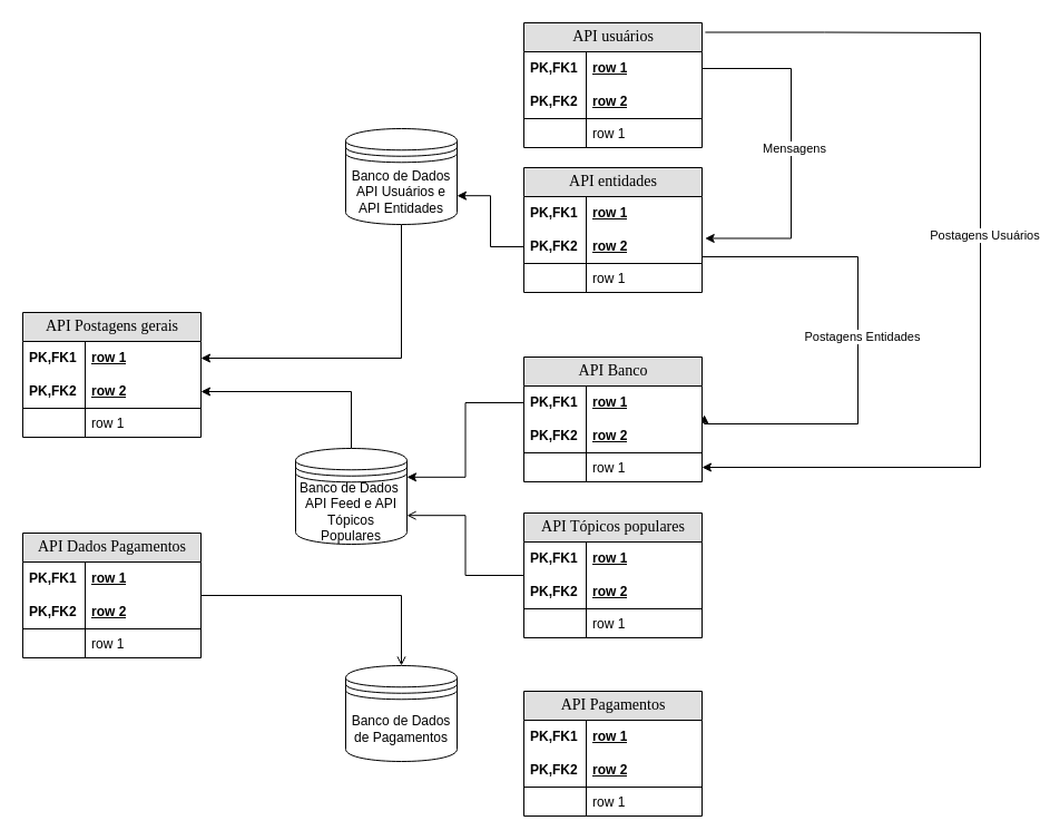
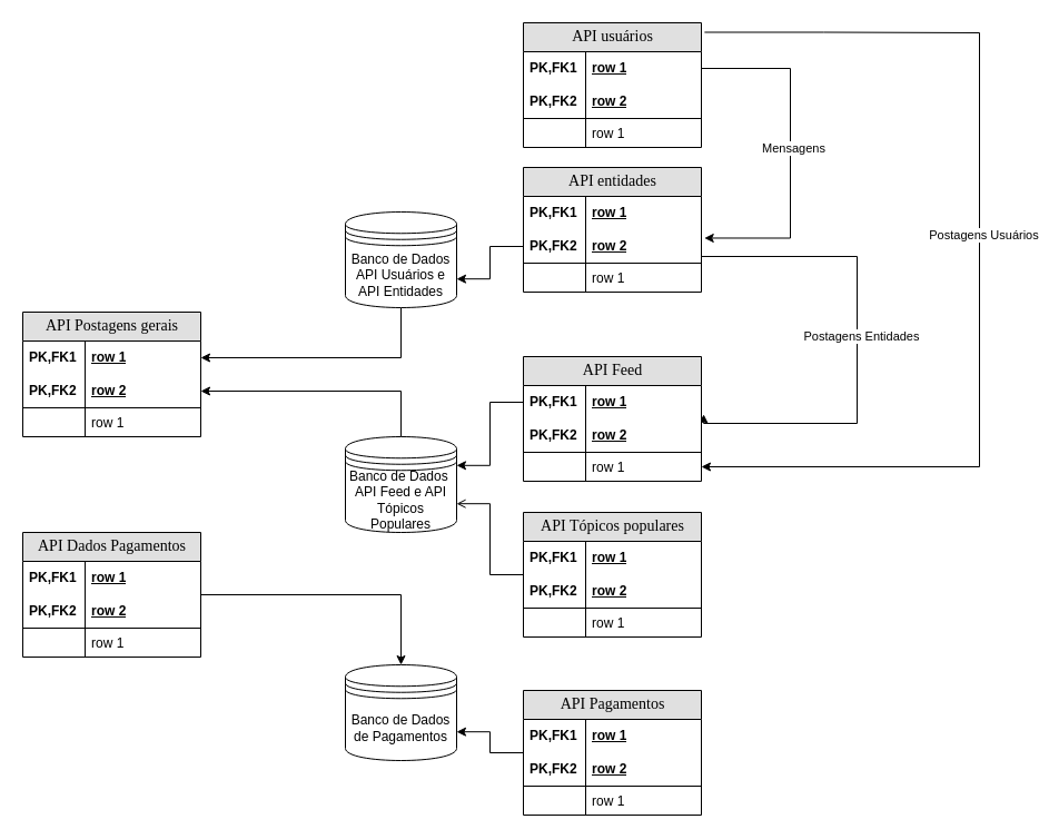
  <mxCell id="0" />
  <mxCell id="1" parent="0" />
  <mxCell id="2" style="edgeStyle=orthogonalEdgeStyle;rounded=0;orthogonalLoop=1;jettySize=auto;html=1;entryX=1;entryY=0.5;entryDx=0;entryDy=0;" edge="1" parent="1" source="3" target="57"><mxGeometry relative="1" as="geometry" /></mxCell>
- <mxCell id="3" value="Banco de Dados API Usuários e API Entidades" style="shape=datastore;whiteSpace=wrap;html=1;" vertex="1" parent="1"><mxGeometry x="310" y="115" width="100" height="86" as="geometry" /></mxCell>
+ <mxCell id="3" value="Banco de Dados API Usuários e API Entidades" style="shape=datastore;whiteSpace=wrap;html=1;" vertex="1" parent="1"><mxGeometry x="310" y="190" width="100" height="86" as="geometry" /></mxCell>
  <mxCell id="4" style="edgeStyle=orthogonalEdgeStyle;rounded=0;orthogonalLoop=1;jettySize=auto;html=1;entryX=1;entryY=0.5;entryDx=0;entryDy=0;" edge="1" parent="1" source="5" target="59"><mxGeometry relative="1" as="geometry" /></mxCell>
- <mxCell id="5" value="Banco de Dados&amp;nbsp; API Feed e API Tópicos Populares" style="shape=datastore;whiteSpace=wrap;html=1;" vertex="1" parent="1"><mxGeometry x="265" y="402" width="100" height="86" as="geometry" /></mxCell>
+ <mxCell id="5" value="Banco de Dados&amp;nbsp; API Feed e API Tópicos Populares" style="shape=datastore;whiteSpace=wrap;html=1;" vertex="1" parent="1"><mxGeometry x="310" y="392" width="100" height="86" as="geometry" /></mxCell>
  <mxCell id="6" value="Banco de Dados de Pagamentos" style="shape=datastore;whiteSpace=wrap;html=1;" vertex="1" parent="1"><mxGeometry x="310" y="597" width="100" height="86" as="geometry" /></mxCell>
  <mxCell id="7" style="edgeStyle=orthogonalEdgeStyle;rounded=0;orthogonalLoop=1;jettySize=auto;html=1;entryX=1.013;entryY=0.861;entryDx=0;entryDy=0;entryPerimeter=0;" edge="1" parent="1" target="33"><mxGeometry relative="1" as="geometry"><mxPoint x="631.92" y="581.95" as="targetPoint" /><mxPoint x="630" y="230" as="sourcePoint" /><Array as="points"><mxPoint x="770" y="230" /><mxPoint x="770" y="380" /><mxPoint x="632" y="380" /></Array></mxGeometry></mxCell>
  <mxCell id="8" value="Postagens Entidades" style="edgeLabel;html=1;align=center;verticalAlign=middle;resizable=0;points=[];" vertex="1" connectable="0" parent="7"><mxGeometry x="-0.032" y="3" relative="1" as="geometry"><mxPoint as="offset" /></mxGeometry></mxCell>
  <mxCell id="9" value="API usuários" style="swimlane;html=1;fontStyle=0;childLayout=stackLayout;horizontal=1;startSize=26;fillColor=#e0e0e0;horizontalStack=0;resizeParent=1;resizeLast=0;collapsible=1;marginBottom=0;swimlaneFillColor=#ffffff;align=center;rounded=0;shadow=0;comic=0;labelBackgroundColor=none;strokeWidth=1;fontFamily=Verdana;fontSize=14" vertex="1" parent="1"><mxGeometry x="470" y="20" width="160" height="112" as="geometry" /></mxCell>
  <mxCell id="10" value="row 1" style="shape=partialRectangle;top=0;left=0;right=0;bottom=0;html=1;align=left;verticalAlign=middle;fillColor=none;spacingLeft=60;spacingRight=4;whiteSpace=wrap;overflow=hidden;rotatable=0;points=[[0,0.5],[1,0.5]];portConstraint=eastwest;dropTarget=0;fontStyle=5;" vertex="1" parent="9"><mxGeometry y="26" width="160" height="30" as="geometry" /></mxCell>
  <mxCell id="11" value="PK,FK1" style="shape=partialRectangle;fontStyle=1;top=0;left=0;bottom=0;html=1;fillColor=none;align=left;verticalAlign=middle;spacingLeft=4;spacingRight=4;whiteSpace=wrap;overflow=hidden;rotatable=0;points=[];portConstraint=eastwest;part=1;" vertex="1" connectable="0" parent="10"><mxGeometry width="56" height="30" as="geometry" /></mxCell>
  <mxCell id="12" value="row 2" style="shape=partialRectangle;top=0;left=0;right=0;bottom=1;html=1;align=left;verticalAlign=middle;fillColor=none;spacingLeft=60;spacingRight=4;whiteSpace=wrap;overflow=hidden;rotatable=0;points=[[0,0.5],[1,0.5]];portConstraint=eastwest;dropTarget=0;fontStyle=5;" vertex="1" parent="9"><mxGeometry y="56" width="160" height="30" as="geometry" /></mxCell>
  <mxCell id="13" value="PK,FK2" style="shape=partialRectangle;fontStyle=1;top=0;left=0;bottom=0;html=1;fillColor=none;align=left;verticalAlign=middle;spacingLeft=4;spacingRight=4;whiteSpace=wrap;overflow=hidden;rotatable=0;points=[];portConstraint=eastwest;part=1;" vertex="1" connectable="0" parent="12"><mxGeometry width="56" height="30" as="geometry" /></mxCell>
  <mxCell id="14" value="row 1" style="shape=partialRectangle;top=0;left=0;right=0;bottom=0;html=1;align=left;verticalAlign=top;fillColor=none;spacingLeft=60;spacingRight=4;whiteSpace=wrap;overflow=hidden;rotatable=0;points=[[0,0.5],[1,0.5]];portConstraint=eastwest;dropTarget=0;" vertex="1" parent="9"><mxGeometry y="86" width="160" height="26" as="geometry" /></mxCell>
  <mxCell id="15" value="" style="shape=partialRectangle;top=0;left=0;bottom=0;html=1;fillColor=none;align=left;verticalAlign=top;spacingLeft=4;spacingRight=4;whiteSpace=wrap;overflow=hidden;rotatable=0;points=[];portConstraint=eastwest;part=1;" vertex="1" connectable="0" parent="14"><mxGeometry width="56" height="26" as="geometry" /></mxCell>
  <mxCell id="16" value="API entidades" style="swimlane;html=1;fontStyle=0;childLayout=stackLayout;horizontal=1;startSize=26;fillColor=#e0e0e0;horizontalStack=0;resizeParent=1;resizeLast=0;collapsible=1;marginBottom=0;swimlaneFillColor=#ffffff;align=center;rounded=0;shadow=0;comic=0;labelBackgroundColor=none;strokeWidth=1;fontFamily=Verdana;fontSize=14" vertex="1" parent="1"><mxGeometry x="470" y="150" width="160" height="112" as="geometry" /></mxCell>
  <mxCell id="17" value="row 1" style="shape=partialRectangle;top=0;left=0;right=0;bottom=0;html=1;align=left;verticalAlign=middle;fillColor=none;spacingLeft=60;spacingRight=4;whiteSpace=wrap;overflow=hidden;rotatable=0;points=[[0,0.5],[1,0.5]];portConstraint=eastwest;dropTarget=0;fontStyle=5;" vertex="1" parent="16"><mxGeometry y="26" width="160" height="30" as="geometry" /></mxCell>
  <mxCell id="18" value="PK,FK1" style="shape=partialRectangle;fontStyle=1;top=0;left=0;bottom=0;html=1;fillColor=none;align=left;verticalAlign=middle;spacingLeft=4;spacingRight=4;whiteSpace=wrap;overflow=hidden;rotatable=0;points=[];portConstraint=eastwest;part=1;" vertex="1" connectable="0" parent="17"><mxGeometry width="56" height="30" as="geometry" /></mxCell>
  <mxCell id="19" value="row 2" style="shape=partialRectangle;top=0;left=0;right=0;bottom=1;html=1;align=left;verticalAlign=middle;fillColor=none;spacingLeft=60;spacingRight=4;whiteSpace=wrap;overflow=hidden;rotatable=0;points=[[0,0.5],[1,0.5]];portConstraint=eastwest;dropTarget=0;fontStyle=5;" vertex="1" parent="16"><mxGeometry y="56" width="160" height="30" as="geometry" /></mxCell>
  <mxCell id="20" value="PK,FK2" style="shape=partialRectangle;fontStyle=1;top=0;left=0;bottom=0;html=1;fillColor=none;align=left;verticalAlign=middle;spacingLeft=4;spacingRight=4;whiteSpace=wrap;overflow=hidden;rotatable=0;points=[];portConstraint=eastwest;part=1;" vertex="1" connectable="0" parent="19"><mxGeometry width="56" height="30" as="geometry" /></mxCell>
  <mxCell id="21" value="row 1" style="shape=partialRectangle;top=0;left=0;right=0;bottom=0;html=1;align=left;verticalAlign=top;fillColor=none;spacingLeft=60;spacingRight=4;whiteSpace=wrap;overflow=hidden;rotatable=0;points=[[0,0.5],[1,0.5]];portConstraint=eastwest;dropTarget=0;" vertex="1" parent="16"><mxGeometry y="86" width="160" height="26" as="geometry" /></mxCell>
  <mxCell id="22" value="" style="shape=partialRectangle;top=0;left=0;bottom=0;html=1;fillColor=none;align=left;verticalAlign=top;spacingLeft=4;spacingRight=4;whiteSpace=wrap;overflow=hidden;rotatable=0;points=[];portConstraint=eastwest;part=1;" vertex="1" connectable="0" parent="21"><mxGeometry width="56" height="26" as="geometry" /></mxCell>
  <mxCell id="23" style="edgeStyle=orthogonalEdgeStyle;rounded=0;orthogonalLoop=1;jettySize=auto;html=1;entryX=1;entryY=0.7;entryDx=0;entryDy=0;" edge="1" parent="1" source="19" target="3"><mxGeometry relative="1" as="geometry" /></mxCell>
  <mxCell id="24" style="edgeStyle=orthogonalEdgeStyle;rounded=0;orthogonalLoop=1;jettySize=auto;html=1;entryX=1;entryY=0.7;entryDx=0;entryDy=0;endArrow=open;" edge="1" parent="1" source="25" target="5"><mxGeometry relative="1" as="geometry" /></mxCell>
  <mxCell id="25" value="API Tópicos populares" style="swimlane;html=1;fontStyle=0;childLayout=stackLayout;horizontal=1;startSize=26;fillColor=#e0e0e0;horizontalStack=0;resizeParent=1;resizeLast=0;collapsible=1;marginBottom=0;swimlaneFillColor=#ffffff;align=center;rounded=0;shadow=0;comic=0;labelBackgroundColor=none;strokeWidth=1;fontFamily=Verdana;fontSize=14" vertex="1" parent="1"><mxGeometry x="470" y="460" width="160" height="112" as="geometry" /></mxCell>
  <mxCell id="26" value="row 1" style="shape=partialRectangle;top=0;left=0;right=0;bottom=0;html=1;align=left;verticalAlign=middle;fillColor=none;spacingLeft=60;spacingRight=4;whiteSpace=wrap;overflow=hidden;rotatable=0;points=[[0,0.5],[1,0.5]];portConstraint=eastwest;dropTarget=0;fontStyle=5;" vertex="1" parent="25"><mxGeometry y="26" width="160" height="30" as="geometry" /></mxCell>
  <mxCell id="27" value="PK,FK1" style="shape=partialRectangle;fontStyle=1;top=0;left=0;bottom=0;html=1;fillColor=none;align=left;verticalAlign=middle;spacingLeft=4;spacingRight=4;whiteSpace=wrap;overflow=hidden;rotatable=0;points=[];portConstraint=eastwest;part=1;" vertex="1" connectable="0" parent="26"><mxGeometry width="56" height="30" as="geometry" /></mxCell>
  <mxCell id="28" value="row 2" style="shape=partialRectangle;top=0;left=0;right=0;bottom=1;html=1;align=left;verticalAlign=middle;fillColor=none;spacingLeft=60;spacingRight=4;whiteSpace=wrap;overflow=hidden;rotatable=0;points=[[0,0.5],[1,0.5]];portConstraint=eastwest;dropTarget=0;fontStyle=5;" vertex="1" parent="25"><mxGeometry y="56" width="160" height="30" as="geometry" /></mxCell>
  <mxCell id="29" value="PK,FK2" style="shape=partialRectangle;fontStyle=1;top=0;left=0;bottom=0;html=1;fillColor=none;align=left;verticalAlign=middle;spacingLeft=4;spacingRight=4;whiteSpace=wrap;overflow=hidden;rotatable=0;points=[];portConstraint=eastwest;part=1;" vertex="1" connectable="0" parent="28"><mxGeometry width="56" height="30" as="geometry" /></mxCell>
  <mxCell id="30" value="row 1" style="shape=partialRectangle;top=0;left=0;right=0;bottom=0;html=1;align=left;verticalAlign=top;fillColor=none;spacingLeft=60;spacingRight=4;whiteSpace=wrap;overflow=hidden;rotatable=0;points=[[0,0.5],[1,0.5]];portConstraint=eastwest;dropTarget=0;" vertex="1" parent="25"><mxGeometry y="86" width="160" height="26" as="geometry" /></mxCell>
  <mxCell id="31" value="" style="shape=partialRectangle;top=0;left=0;bottom=0;html=1;fillColor=none;align=left;verticalAlign=top;spacingLeft=4;spacingRight=4;whiteSpace=wrap;overflow=hidden;rotatable=0;points=[];portConstraint=eastwest;part=1;" vertex="1" connectable="0" parent="30"><mxGeometry width="56" height="26" as="geometry" /></mxCell>
- <mxCell id="32" value="API Banco" style="swimlane;html=1;fontStyle=0;childLayout=stackLayout;horizontal=1;startSize=26;fillColor=#e0e0e0;horizontalStack=0;resizeParent=1;resizeLast=0;collapsible=1;marginBottom=0;swimlaneFillColor=#ffffff;align=center;rounded=0;shadow=0;comic=0;labelBackgroundColor=none;strokeWidth=1;fontFamily=Verdana;fontSize=14" vertex="1" parent="1"><mxGeometry x="470" y="320" width="160" height="112" as="geometry" /></mxCell>
+ <mxCell id="32" value="API Feed" style="swimlane;html=1;fontStyle=0;childLayout=stackLayout;horizontal=1;startSize=26;fillColor=#e0e0e0;horizontalStack=0;resizeParent=1;resizeLast=0;collapsible=1;marginBottom=0;swimlaneFillColor=#ffffff;align=center;rounded=0;shadow=0;comic=0;labelBackgroundColor=none;strokeWidth=1;fontFamily=Verdana;fontSize=14" vertex="1" parent="1"><mxGeometry x="470" y="320" width="160" height="112" as="geometry" /></mxCell>
  <mxCell id="33" value="row 1" style="shape=partialRectangle;top=0;left=0;right=0;bottom=0;html=1;align=left;verticalAlign=middle;fillColor=none;spacingLeft=60;spacingRight=4;whiteSpace=wrap;overflow=hidden;rotatable=0;points=[[0,0.5],[1,0.5]];portConstraint=eastwest;dropTarget=0;fontStyle=5;" vertex="1" parent="32"><mxGeometry y="26" width="160" height="30" as="geometry" /></mxCell>
  <mxCell id="34" value="PK,FK1" style="shape=partialRectangle;fontStyle=1;top=0;left=0;bottom=0;html=1;fillColor=none;align=left;verticalAlign=middle;spacingLeft=4;spacingRight=4;whiteSpace=wrap;overflow=hidden;rotatable=0;points=[];portConstraint=eastwest;part=1;" vertex="1" connectable="0" parent="33"><mxGeometry width="56" height="30" as="geometry" /></mxCell>
  <mxCell id="35" value="row 2" style="shape=partialRectangle;top=0;left=0;right=0;bottom=1;html=1;align=left;verticalAlign=middle;fillColor=none;spacingLeft=60;spacingRight=4;whiteSpace=wrap;overflow=hidden;rotatable=0;points=[[0,0.5],[1,0.5]];portConstraint=eastwest;dropTarget=0;fontStyle=5;" vertex="1" parent="32"><mxGeometry y="56" width="160" height="30" as="geometry" /></mxCell>
  <mxCell id="36" value="PK,FK2" style="shape=partialRectangle;fontStyle=1;top=0;left=0;bottom=0;html=1;fillColor=none;align=left;verticalAlign=middle;spacingLeft=4;spacingRight=4;whiteSpace=wrap;overflow=hidden;rotatable=0;points=[];portConstraint=eastwest;part=1;" vertex="1" connectable="0" parent="35"><mxGeometry width="56" height="30" as="geometry" /></mxCell>
  <mxCell id="37" value="row 1" style="shape=partialRectangle;top=0;left=0;right=0;bottom=0;html=1;align=left;verticalAlign=top;fillColor=none;spacingLeft=60;spacingRight=4;whiteSpace=wrap;overflow=hidden;rotatable=0;points=[[0,0.5],[1,0.5]];portConstraint=eastwest;dropTarget=0;" vertex="1" parent="32"><mxGeometry y="86" width="160" height="26" as="geometry" /></mxCell>
  <mxCell id="38" value="" style="shape=partialRectangle;top=0;left=0;bottom=0;html=1;fillColor=none;align=left;verticalAlign=top;spacingLeft=4;spacingRight=4;whiteSpace=wrap;overflow=hidden;rotatable=0;points=[];portConstraint=eastwest;part=1;" vertex="1" connectable="0" parent="37"><mxGeometry width="56" height="26" as="geometry" /></mxCell>
  <mxCell id="39" style="edgeStyle=orthogonalEdgeStyle;rounded=0;orthogonalLoop=1;jettySize=auto;html=1;entryX=1;entryY=0.3;entryDx=0;entryDy=0;" edge="1" parent="1" source="33" target="5"><mxGeometry relative="1" as="geometry" /></mxCell>
+ <mxCell id="40" style="edgeStyle=orthogonalEdgeStyle;rounded=0;orthogonalLoop=1;jettySize=auto;html=1;entryX=1;entryY=0.7;entryDx=0;entryDy=0;" edge="1" parent="1" source="41" target="6"><mxGeometry relative="1" as="geometry" /></mxCell>
  <mxCell id="41" value="API Pagamentos" style="swimlane;html=1;fontStyle=0;childLayout=stackLayout;horizontal=1;startSize=26;fillColor=#e0e0e0;horizontalStack=0;resizeParent=1;resizeLast=0;collapsible=1;marginBottom=0;swimlaneFillColor=#ffffff;align=center;rounded=0;shadow=0;comic=0;labelBackgroundColor=none;strokeWidth=1;fontFamily=Verdana;fontSize=14" vertex="1" parent="1"><mxGeometry x="470" y="620" width="160" height="112" as="geometry" /></mxCell>
  <mxCell id="42" value="row 1" style="shape=partialRectangle;top=0;left=0;right=0;bottom=0;html=1;align=left;verticalAlign=middle;fillColor=none;spacingLeft=60;spacingRight=4;whiteSpace=wrap;overflow=hidden;rotatable=0;points=[[0,0.5],[1,0.5]];portConstraint=eastwest;dropTarget=0;fontStyle=5;" vertex="1" parent="41"><mxGeometry y="26" width="160" height="30" as="geometry" /></mxCell>
  <mxCell id="43" value="PK,FK1" style="shape=partialRectangle;fontStyle=1;top=0;left=0;bottom=0;html=1;fillColor=none;align=left;verticalAlign=middle;spacingLeft=4;spacingRight=4;whiteSpace=wrap;overflow=hidden;rotatable=0;points=[];portConstraint=eastwest;part=1;" vertex="1" connectable="0" parent="42"><mxGeometry width="56" height="30" as="geometry" /></mxCell>
  <mxCell id="44" value="row 2" style="shape=partialRectangle;top=0;left=0;right=0;bottom=1;html=1;align=left;verticalAlign=middle;fillColor=none;spacingLeft=60;spacingRight=4;whiteSpace=wrap;overflow=hidden;rotatable=0;points=[[0,0.5],[1,0.5]];portConstraint=eastwest;dropTarget=0;fontStyle=5;" vertex="1" parent="41"><mxGeometry y="56" width="160" height="30" as="geometry" /></mxCell>
  <mxCell id="45" value="PK,FK2" style="shape=partialRectangle;fontStyle=1;top=0;left=0;bottom=0;html=1;fillColor=none;align=left;verticalAlign=middle;spacingLeft=4;spacingRight=4;whiteSpace=wrap;overflow=hidden;rotatable=0;points=[];portConstraint=eastwest;part=1;" vertex="1" connectable="0" parent="44"><mxGeometry width="56" height="30" as="geometry" /></mxCell>
  <mxCell id="46" value="row 1" style="shape=partialRectangle;top=0;left=0;right=0;bottom=0;html=1;align=left;verticalAlign=top;fillColor=none;spacingLeft=60;spacingRight=4;whiteSpace=wrap;overflow=hidden;rotatable=0;points=[[0,0.5],[1,0.5]];portConstraint=eastwest;dropTarget=0;" vertex="1" parent="41"><mxGeometry y="86" width="160" height="26" as="geometry" /></mxCell>
  <mxCell id="47" value="" style="shape=partialRectangle;top=0;left=0;bottom=0;html=1;fillColor=none;align=left;verticalAlign=top;spacingLeft=4;spacingRight=4;whiteSpace=wrap;overflow=hidden;rotatable=0;points=[];portConstraint=eastwest;part=1;" vertex="1" connectable="0" parent="46"><mxGeometry width="56" height="26" as="geometry" /></mxCell>
- <mxCell id="48" style="edgeStyle=orthogonalEdgeStyle;rounded=0;orthogonalLoop=1;jettySize=auto;html=1;endArrow=open;" edge="1" parent="1" source="49" target="6"><mxGeometry relative="1" as="geometry" /></mxCell>
+ <mxCell id="48" style="edgeStyle=orthogonalEdgeStyle;rounded=0;orthogonalLoop=1;jettySize=auto;html=1;" edge="1" parent="1" source="49" target="6"><mxGeometry relative="1" as="geometry" /></mxCell>
  <mxCell id="49" value="API Dados Pagamentos" style="swimlane;html=1;fontStyle=0;childLayout=stackLayout;horizontal=1;startSize=26;fillColor=#e0e0e0;horizontalStack=0;resizeParent=1;resizeLast=0;collapsible=1;marginBottom=0;swimlaneFillColor=#ffffff;align=center;rounded=0;shadow=0;comic=0;labelBackgroundColor=none;strokeWidth=1;fontFamily=Verdana;fontSize=14" vertex="1" parent="1"><mxGeometry x="20" y="478" width="160" height="112" as="geometry" /></mxCell>
  <mxCell id="50" value="row 1" style="shape=partialRectangle;top=0;left=0;right=0;bottom=0;html=1;align=left;verticalAlign=middle;fillColor=none;spacingLeft=60;spacingRight=4;whiteSpace=wrap;overflow=hidden;rotatable=0;points=[[0,0.5],[1,0.5]];portConstraint=eastwest;dropTarget=0;fontStyle=5;" vertex="1" parent="49"><mxGeometry y="26" width="160" height="30" as="geometry" /></mxCell>
  <mxCell id="51" value="PK,FK1" style="shape=partialRectangle;fontStyle=1;top=0;left=0;bottom=0;html=1;fillColor=none;align=left;verticalAlign=middle;spacingLeft=4;spacingRight=4;whiteSpace=wrap;overflow=hidden;rotatable=0;points=[];portConstraint=eastwest;part=1;" vertex="1" connectable="0" parent="50"><mxGeometry width="56" height="30" as="geometry" /></mxCell>
  <mxCell id="52" value="row 2" style="shape=partialRectangle;top=0;left=0;right=0;bottom=1;html=1;align=left;verticalAlign=middle;fillColor=none;spacingLeft=60;spacingRight=4;whiteSpace=wrap;overflow=hidden;rotatable=0;points=[[0,0.5],[1,0.5]];portConstraint=eastwest;dropTarget=0;fontStyle=5;" vertex="1" parent="49"><mxGeometry y="56" width="160" height="30" as="geometry" /></mxCell>
  <mxCell id="53" value="PK,FK2" style="shape=partialRectangle;fontStyle=1;top=0;left=0;bottom=0;html=1;fillColor=none;align=left;verticalAlign=middle;spacingLeft=4;spacingRight=4;whiteSpace=wrap;overflow=hidden;rotatable=0;points=[];portConstraint=eastwest;part=1;" vertex="1" connectable="0" parent="52"><mxGeometry width="56" height="30" as="geometry" /></mxCell>
  <mxCell id="54" value="row 1" style="shape=partialRectangle;top=0;left=0;right=0;bottom=0;html=1;align=left;verticalAlign=top;fillColor=none;spacingLeft=60;spacingRight=4;whiteSpace=wrap;overflow=hidden;rotatable=0;points=[[0,0.5],[1,0.5]];portConstraint=eastwest;dropTarget=0;" vertex="1" parent="49"><mxGeometry y="86" width="160" height="26" as="geometry" /></mxCell>
  <mxCell id="55" value="" style="shape=partialRectangle;top=0;left=0;bottom=0;html=1;fillColor=none;align=left;verticalAlign=top;spacingLeft=4;spacingRight=4;whiteSpace=wrap;overflow=hidden;rotatable=0;points=[];portConstraint=eastwest;part=1;" vertex="1" connectable="0" parent="54"><mxGeometry width="56" height="26" as="geometry" /></mxCell>
  <mxCell id="56" value="API Postagens gerais" style="swimlane;html=1;fontStyle=0;childLayout=stackLayout;horizontal=1;startSize=26;fillColor=#e0e0e0;horizontalStack=0;resizeParent=1;resizeLast=0;collapsible=1;marginBottom=0;swimlaneFillColor=#ffffff;align=center;rounded=0;shadow=0;comic=0;labelBackgroundColor=none;strokeWidth=1;fontFamily=Verdana;fontSize=14" vertex="1" parent="1"><mxGeometry x="20" y="280" width="160" height="112" as="geometry" /></mxCell>
  <mxCell id="57" value="row 1" style="shape=partialRectangle;top=0;left=0;right=0;bottom=0;html=1;align=left;verticalAlign=middle;fillColor=none;spacingLeft=60;spacingRight=4;whiteSpace=wrap;overflow=hidden;rotatable=0;points=[[0,0.5],[1,0.5]];portConstraint=eastwest;dropTarget=0;fontStyle=5;" vertex="1" parent="56"><mxGeometry y="26" width="160" height="30" as="geometry" /></mxCell>
  <mxCell id="58" value="PK,FK1" style="shape=partialRectangle;fontStyle=1;top=0;left=0;bottom=0;html=1;fillColor=none;align=left;verticalAlign=middle;spacingLeft=4;spacingRight=4;whiteSpace=wrap;overflow=hidden;rotatable=0;points=[];portConstraint=eastwest;part=1;" vertex="1" connectable="0" parent="57"><mxGeometry width="56" height="30" as="geometry" /></mxCell>
  <mxCell id="59" value="row 2" style="shape=partialRectangle;top=0;left=0;right=0;bottom=1;html=1;align=left;verticalAlign=middle;fillColor=none;spacingLeft=60;spacingRight=4;whiteSpace=wrap;overflow=hidden;rotatable=0;points=[[0,0.5],[1,0.5]];portConstraint=eastwest;dropTarget=0;fontStyle=5;" vertex="1" parent="56"><mxGeometry y="56" width="160" height="30" as="geometry" /></mxCell>
  <mxCell id="60" value="PK,FK2" style="shape=partialRectangle;fontStyle=1;top=0;left=0;bottom=0;html=1;fillColor=none;align=left;verticalAlign=middle;spacingLeft=4;spacingRight=4;whiteSpace=wrap;overflow=hidden;rotatable=0;points=[];portConstraint=eastwest;part=1;" vertex="1" connectable="0" parent="59"><mxGeometry width="56" height="30" as="geometry" /></mxCell>
  <mxCell id="61" value="row 1" style="shape=partialRectangle;top=0;left=0;right=0;bottom=0;html=1;align=left;verticalAlign=top;fillColor=none;spacingLeft=60;spacingRight=4;whiteSpace=wrap;overflow=hidden;rotatable=0;points=[[0,0.5],[1,0.5]];portConstraint=eastwest;dropTarget=0;" vertex="1" parent="56"><mxGeometry y="86" width="160" height="26" as="geometry" /></mxCell>
  <mxCell id="62" value="" style="shape=partialRectangle;top=0;left=0;bottom=0;html=1;fillColor=none;align=left;verticalAlign=top;spacingLeft=4;spacingRight=4;whiteSpace=wrap;overflow=hidden;rotatable=0;points=[];portConstraint=eastwest;part=1;" vertex="1" connectable="0" parent="61"><mxGeometry width="56" height="26" as="geometry" /></mxCell>
  <mxCell id="63" style="edgeStyle=orthogonalEdgeStyle;rounded=0;orthogonalLoop=1;jettySize=auto;html=1;entryX=1.017;entryY=0.249;entryDx=0;entryDy=0;entryPerimeter=0;exitX=1;exitY=0.5;exitDx=0;exitDy=0;" edge="1" parent="1" source="10" target="19"><mxGeometry relative="1" as="geometry"><mxPoint x="750" y="200" as="targetPoint" /><Array as="points"><mxPoint x="710" y="61" /><mxPoint x="710" y="213" /></Array></mxGeometry></mxCell>
  <mxCell id="64" value="Mensagens" style="edgeLabel;html=1;align=center;verticalAlign=middle;resizable=0;points=[];" vertex="1" connectable="0" parent="63"><mxGeometry x="-0.023" y="2" relative="1" as="geometry"><mxPoint as="offset" /></mxGeometry></mxCell>
  <mxCell id="65" style="edgeStyle=orthogonalEdgeStyle;rounded=0;orthogonalLoop=1;jettySize=auto;html=1;entryX=1;entryY=0.5;entryDx=0;entryDy=0;exitX=1.018;exitY=0.076;exitDx=0;exitDy=0;exitPerimeter=0;" edge="1" parent="1" source="9" target="37"><mxGeometry relative="1" as="geometry"><mxPoint x="741.92" y="414.95" as="targetPoint" /><mxPoint x="740" y="234.08" as="sourcePoint" /><Array as="points"><mxPoint x="740" y="29" /><mxPoint x="880" y="29" /><mxPoint x="880" y="419" /></Array></mxGeometry></mxCell>
  <mxCell id="66" value="Postagens Usuários" style="edgeLabel;html=1;align=center;verticalAlign=middle;resizable=0;points=[];" vertex="1" connectable="0" parent="65"><mxGeometry x="-0.032" y="3" relative="1" as="geometry"><mxPoint as="offset" /></mxGeometry></mxCell>
